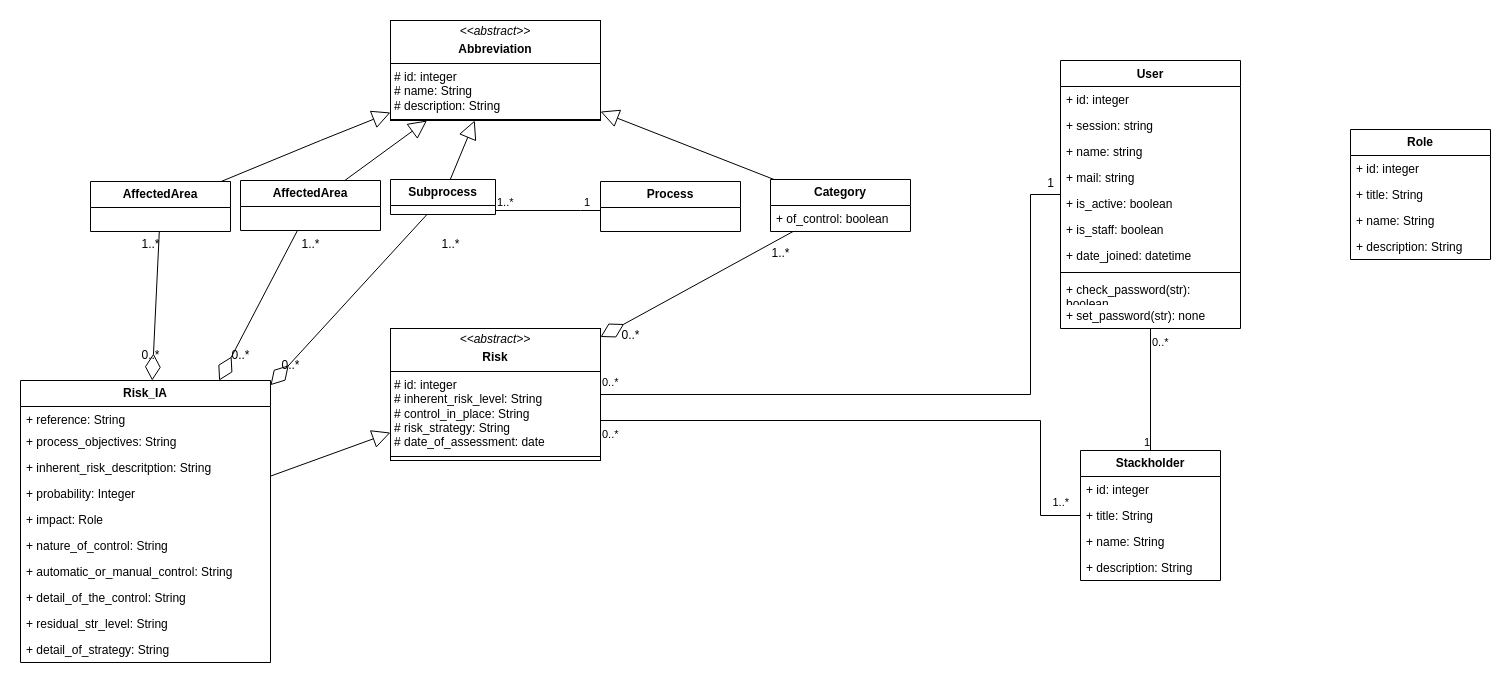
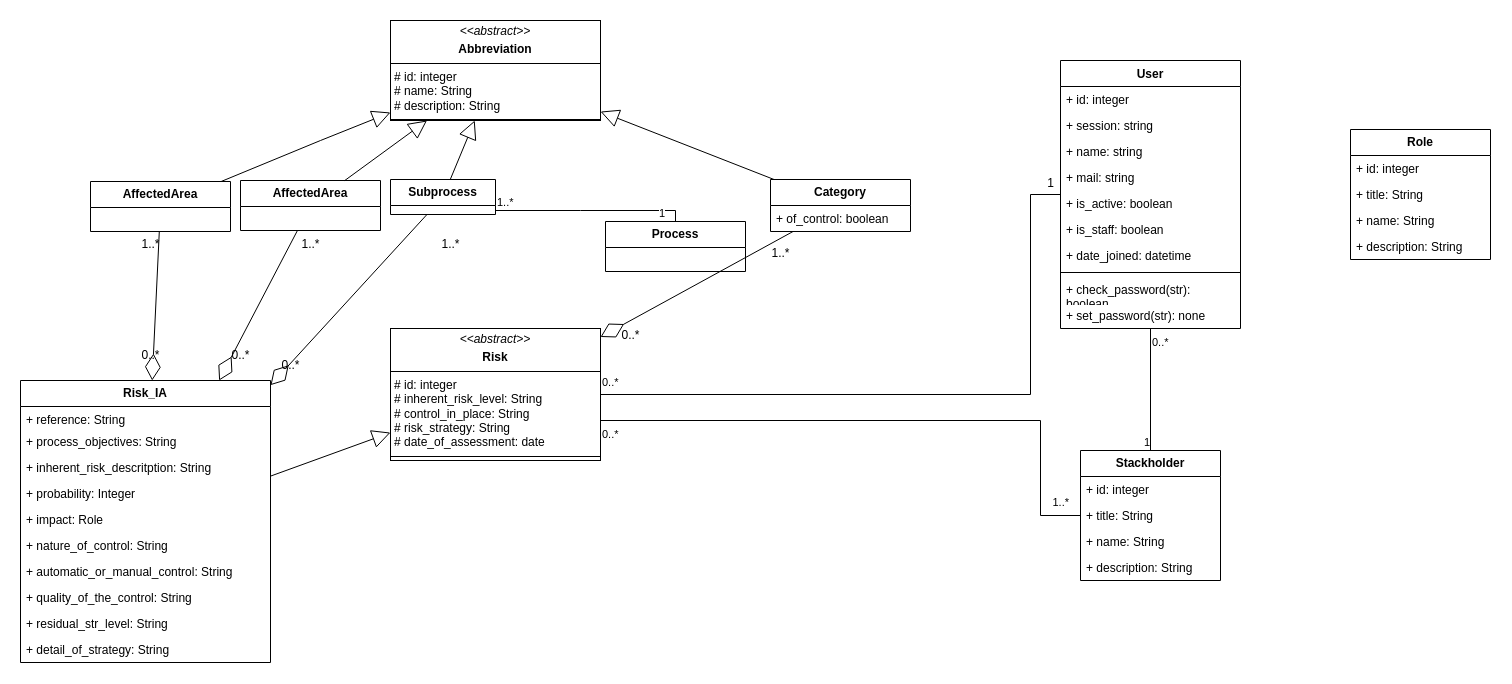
  <mxCell id="0" />
  <mxCell id="1" parent="0" />
  <mxCell id="2" value="User" style="swimlane;fontStyle=1;align=center;verticalAlign=top;childLayout=stackLayout;horizontal=1;startSize=26;horizontalStack=0;resizeParent=1;resizeParentMax=0;resizeLast=0;collapsible=1;marginBottom=0;whiteSpace=wrap;html=1;" vertex="1" parent="1"><mxGeometry x="1060" y="60" width="180" height="268" as="geometry" /></mxCell>
  <mxCell id="3" value="+ id: integer" style="text;strokeColor=none;fillColor=none;align=left;verticalAlign=top;spacingLeft=4;spacingRight=4;overflow=hidden;rotatable=0;points=[[0,0.5],[1,0.5]];portConstraint=eastwest;whiteSpace=wrap;html=1;" vertex="1" parent="2"><mxGeometry y="26" width="180" height="26" as="geometry" /></mxCell>
  <mxCell id="4" value="+ session: string" style="text;strokeColor=none;fillColor=none;align=left;verticalAlign=top;spacingLeft=4;spacingRight=4;overflow=hidden;rotatable=0;points=[[0,0.5],[1,0.5]];portConstraint=eastwest;whiteSpace=wrap;html=1;" vertex="1" parent="2"><mxGeometry y="52" width="180" height="26" as="geometry" /></mxCell>
  <mxCell id="5" value="+ name: string" style="text;strokeColor=none;fillColor=none;align=left;verticalAlign=top;spacingLeft=4;spacingRight=4;overflow=hidden;rotatable=0;points=[[0,0.5],[1,0.5]];portConstraint=eastwest;whiteSpace=wrap;html=1;" vertex="1" parent="2"><mxGeometry y="78" width="180" height="26" as="geometry" /></mxCell>
  <mxCell id="6" value="+ mail: string" style="text;strokeColor=none;fillColor=none;align=left;verticalAlign=top;spacingLeft=4;spacingRight=4;overflow=hidden;rotatable=0;points=[[0,0.5],[1,0.5]];portConstraint=eastwest;whiteSpace=wrap;html=1;" vertex="1" parent="2"><mxGeometry y="104" width="180" height="26" as="geometry" /></mxCell>
  <mxCell id="7" value="+ is_active: boolean" style="text;strokeColor=none;fillColor=none;align=left;verticalAlign=top;spacingLeft=4;spacingRight=4;overflow=hidden;rotatable=0;points=[[0,0.5],[1,0.5]];portConstraint=eastwest;whiteSpace=wrap;html=1;" vertex="1" parent="2"><mxGeometry y="130" width="180" height="26" as="geometry" /></mxCell>
  <mxCell id="8" value="+ is_staff: boolean" style="text;strokeColor=none;fillColor=none;align=left;verticalAlign=top;spacingLeft=4;spacingRight=4;overflow=hidden;rotatable=0;points=[[0,0.5],[1,0.5]];portConstraint=eastwest;whiteSpace=wrap;html=1;" vertex="1" parent="2"><mxGeometry y="156" width="180" height="26" as="geometry" /></mxCell>
  <mxCell id="9" value="+ date_joined: datetime" style="text;strokeColor=none;fillColor=none;align=left;verticalAlign=top;spacingLeft=4;spacingRight=4;overflow=hidden;rotatable=0;points=[[0,0.5],[1,0.5]];portConstraint=eastwest;whiteSpace=wrap;html=1;" vertex="1" parent="2"><mxGeometry y="182" width="180" height="26" as="geometry" /></mxCell>
  <mxCell id="10" value="" style="line;strokeWidth=1;fillColor=none;align=left;verticalAlign=middle;spacingTop=-1;spacingLeft=3;spacingRight=3;rotatable=0;labelPosition=right;points=[];portConstraint=eastwest;strokeColor=inherit;" vertex="1" parent="2"><mxGeometry y="208" width="180" height="8" as="geometry" /></mxCell>
  <mxCell id="11" value="+ check_password(str): boolean" style="text;strokeColor=none;fillColor=none;align=left;verticalAlign=top;spacingLeft=4;spacingRight=4;overflow=hidden;rotatable=0;points=[[0,0.5],[1,0.5]];portConstraint=eastwest;whiteSpace=wrap;html=1;" vertex="1" parent="2"><mxGeometry y="216" width="180" height="26" as="geometry" /></mxCell>
  <mxCell id="12" value="+ set_password(str): none" style="text;strokeColor=none;fillColor=none;align=left;verticalAlign=top;spacingLeft=4;spacingRight=4;overflow=hidden;rotatable=0;points=[[0,0.5],[1,0.5]];portConstraint=eastwest;whiteSpace=wrap;html=1;" vertex="1" parent="2"><mxGeometry y="242" width="180" height="26" as="geometry" /></mxCell>
  <mxCell id="13" value="&lt;b&gt;Role&lt;/b&gt;" style="swimlane;fontStyle=0;childLayout=stackLayout;horizontal=1;startSize=26;fillColor=none;horizontalStack=0;resizeParent=1;resizeParentMax=0;resizeLast=0;collapsible=1;marginBottom=0;whiteSpace=wrap;html=1;" vertex="1" parent="1"><mxGeometry x="1350" y="129" width="140" height="130" as="geometry" /></mxCell>
  <mxCell id="14" value="+ id: integer" style="text;strokeColor=none;fillColor=none;align=left;verticalAlign=top;spacingLeft=4;spacingRight=4;overflow=hidden;rotatable=0;points=[[0,0.5],[1,0.5]];portConstraint=eastwest;whiteSpace=wrap;html=1;" vertex="1" parent="13"><mxGeometry y="26" width="140" height="26" as="geometry" /></mxCell>
  <mxCell id="15" value="+ title: String" style="text;strokeColor=none;fillColor=none;align=left;verticalAlign=top;spacingLeft=4;spacingRight=4;overflow=hidden;rotatable=0;points=[[0,0.5],[1,0.5]];portConstraint=eastwest;whiteSpace=wrap;html=1;" vertex="1" parent="13"><mxGeometry y="52" width="140" height="26" as="geometry" /></mxCell>
  <mxCell id="16" value="+ name: String" style="text;strokeColor=none;fillColor=none;align=left;verticalAlign=top;spacingLeft=4;spacingRight=4;overflow=hidden;rotatable=0;points=[[0,0.5],[1,0.5]];portConstraint=eastwest;whiteSpace=wrap;html=1;" vertex="1" parent="13"><mxGeometry y="78" width="140" height="26" as="geometry" /></mxCell>
  <mxCell id="17" value="+ description: String" style="text;strokeColor=none;fillColor=none;align=left;verticalAlign=top;spacingLeft=4;spacingRight=4;overflow=hidden;rotatable=0;points=[[0,0.5],[1,0.5]];portConstraint=eastwest;whiteSpace=wrap;html=1;" vertex="1" parent="13"><mxGeometry y="104" width="140" height="26" as="geometry" /></mxCell>
  <mxCell id="18" value="&lt;b&gt;Stackholder&lt;/b&gt;" style="swimlane;fontStyle=0;childLayout=stackLayout;horizontal=1;startSize=26;fillColor=none;horizontalStack=0;resizeParent=1;resizeParentMax=0;resizeLast=0;collapsible=1;marginBottom=0;whiteSpace=wrap;html=1;" vertex="1" parent="1"><mxGeometry x="1080" y="450" width="140" height="130" as="geometry" /></mxCell>
  <mxCell id="19" value="+ id: integer" style="text;strokeColor=none;fillColor=none;align=left;verticalAlign=top;spacingLeft=4;spacingRight=4;overflow=hidden;rotatable=0;points=[[0,0.5],[1,0.5]];portConstraint=eastwest;whiteSpace=wrap;html=1;" vertex="1" parent="18"><mxGeometry y="26" width="140" height="26" as="geometry" /></mxCell>
  <mxCell id="20" value="+ title: String" style="text;strokeColor=none;fillColor=none;align=left;verticalAlign=top;spacingLeft=4;spacingRight=4;overflow=hidden;rotatable=0;points=[[0,0.5],[1,0.5]];portConstraint=eastwest;whiteSpace=wrap;html=1;" vertex="1" parent="18"><mxGeometry y="52" width="140" height="26" as="geometry" /></mxCell>
  <mxCell id="21" value="+ name: String" style="text;strokeColor=none;fillColor=none;align=left;verticalAlign=top;spacingLeft=4;spacingRight=4;overflow=hidden;rotatable=0;points=[[0,0.5],[1,0.5]];portConstraint=eastwest;whiteSpace=wrap;html=1;" vertex="1" parent="18"><mxGeometry y="78" width="140" height="26" as="geometry" /></mxCell>
  <mxCell id="22" value="+ description: String" style="text;strokeColor=none;fillColor=none;align=left;verticalAlign=top;spacingLeft=4;spacingRight=4;overflow=hidden;rotatable=0;points=[[0,0.5],[1,0.5]];portConstraint=eastwest;whiteSpace=wrap;html=1;" vertex="1" parent="18"><mxGeometry y="104" width="140" height="26" as="geometry" /></mxCell>
  <mxCell id="23" value="" style="endArrow=none;html=1;edgeStyle=orthogonalEdgeStyle;rounded=0;" edge="1" parent="1" source="2" target="18"><mxGeometry relative="1" as="geometry"><mxPoint x="1149.5" y="340" as="sourcePoint" /><mxPoint x="1149.56" y="462.01" as="targetPoint" /></mxGeometry></mxCell>
  <mxCell id="24" value="0..*" style="edgeLabel;resizable=0;html=1;align=left;verticalAlign=bottom;" connectable="0" vertex="1" parent="23"><mxGeometry x="-1" relative="1" as="geometry"><mxPoint y="22" as="offset" /></mxGeometry></mxCell>
  <mxCell id="25" value="1" style="edgeLabel;resizable=0;html=1;align=right;verticalAlign=bottom;" connectable="0" vertex="1" parent="23"><mxGeometry x="1" relative="1" as="geometry" /></mxCell>
  <mxCell id="26" value="&lt;p style=&quot;margin:0px;margin-top:4px;text-align:center;&quot;&gt;&lt;i&gt;&amp;lt;&amp;lt;abstract&amp;gt;&amp;gt;&lt;/i&gt;&lt;b&gt;&lt;br&gt;&lt;/b&gt;&lt;/p&gt;&lt;p style=&quot;margin:0px;margin-top:4px;text-align:center;&quot;&gt;&lt;b&gt;Risk&lt;/b&gt;&lt;br&gt;&lt;/p&gt;&lt;hr size=&quot;1&quot; style=&quot;border-style:solid;&quot;&gt;&lt;p style=&quot;margin:0px;margin-left:4px;&quot;&gt;# id: integer&lt;br&gt;# inherent_risk_level: String&lt;/p&gt;&lt;p style=&quot;margin:0px;margin-left:4px;&quot;&gt;# control_in_place: String&lt;/p&gt;&lt;p style=&quot;margin:0px;margin-left:4px;&quot;&gt;# risk_strategy: String&lt;/p&gt;&lt;p style=&quot;margin:0px;margin-left:4px;&quot;&gt;# date_of_assessment: date&lt;/p&gt;&lt;hr size=&quot;1&quot; style=&quot;border-style:solid;&quot;&gt;&lt;p style=&quot;margin:0px;margin-left:4px;&quot;&gt;&lt;br&gt;&lt;/p&gt;" style="verticalAlign=top;align=left;overflow=fill;html=1;whiteSpace=wrap;" vertex="1" parent="1"><mxGeometry x="390" y="328" width="210" height="132" as="geometry" /></mxCell>
  <mxCell id="27" value="" style="endArrow=none;html=1;edgeStyle=orthogonalEdgeStyle;rounded=0;" edge="1" parent="1" source="2" target="26"><mxGeometry relative="1" as="geometry"><mxPoint x="930" y="260" as="sourcePoint" /><mxPoint x="1030" y="410" as="targetPoint" /><Array as="points"><mxPoint x="1030" y="194" /><mxPoint x="1030" y="394" /></Array></mxGeometry></mxCell>
  <mxCell id="28" value="0..*" style="edgeLabel;resizable=0;html=1;align=left;verticalAlign=bottom;" connectable="0" vertex="1" parent="27"><mxGeometry x="-1" relative="1" as="geometry"><mxPoint x="-460" y="196" as="offset" /></mxGeometry></mxCell>
  <mxCell id="29" value="" style="endArrow=none;html=1;edgeStyle=orthogonalEdgeStyle;rounded=0;" edge="1" parent="1" source="26" target="18"><mxGeometry relative="1" as="geometry"><mxPoint x="1160" y="338" as="sourcePoint" /><mxPoint x="1160" y="460" as="targetPoint" /><Array as="points"><mxPoint x="1040" y="420" /><mxPoint x="1040" y="515" /></Array></mxGeometry></mxCell>
  <mxCell id="30" value="0..*" style="edgeLabel;resizable=0;html=1;align=left;verticalAlign=bottom;" connectable="0" vertex="1" parent="29"><mxGeometry x="-1" relative="1" as="geometry"><mxPoint y="22" as="offset" /></mxGeometry></mxCell>
  <mxCell id="31" value="1..*" style="edgeLabel;resizable=0;html=1;align=right;verticalAlign=bottom;" connectable="0" vertex="1" parent="29"><mxGeometry x="1" relative="1" as="geometry"><mxPoint x="-11" y="-5" as="offset" /></mxGeometry></mxCell>
  <mxCell id="32" value="&lt;p style=&quot;margin:0px;margin-top:4px;text-align:center;&quot;&gt;&lt;i&gt;&amp;lt;&amp;lt;abstract&amp;gt;&amp;gt;&lt;/i&gt;&lt;b&gt;&lt;br&gt;&lt;/b&gt;&lt;/p&gt;&lt;p style=&quot;margin:0px;margin-top:4px;text-align:center;&quot;&gt;&lt;b&gt;Abbreviation&lt;/b&gt;&lt;br&gt;&lt;/p&gt;&lt;hr size=&quot;1&quot; style=&quot;border-style:solid;&quot;&gt;&lt;p style=&quot;margin:0px;margin-left:4px;&quot;&gt;# id: integer&lt;br&gt;# name: String&lt;/p&gt;&lt;p style=&quot;margin:0px;margin-left:4px;&quot;&gt;# description: String&lt;/p&gt;&lt;hr size=&quot;1&quot; style=&quot;border-style:solid;&quot;&gt;" style="verticalAlign=top;align=left;overflow=fill;html=1;whiteSpace=wrap;" vertex="1" parent="1"><mxGeometry x="390" y="20" width="210" height="100" as="geometry" /></mxCell>
  <mxCell id="33" value="&lt;b&gt;Risk_IA&lt;/b&gt;" style="swimlane;fontStyle=0;childLayout=stackLayout;horizontal=1;startSize=26;fillColor=none;horizontalStack=0;resizeParent=1;resizeParentMax=0;resizeLast=0;collapsible=1;marginBottom=0;whiteSpace=wrap;html=1;" vertex="1" parent="1"><mxGeometry x="20" y="380" width="250" height="282" as="geometry" /></mxCell>
  <mxCell id="34" value="+ reference: String" style="text;strokeColor=none;fillColor=none;align=left;verticalAlign=top;spacingLeft=4;spacingRight=4;overflow=hidden;rotatable=0;points=[[0,0.5],[1,0.5]];portConstraint=eastwest;whiteSpace=wrap;html=1;" vertex="1" parent="33"><mxGeometry y="26" width="250" height="22" as="geometry" /></mxCell>
  <mxCell id="35" value="+ process_objectives: String" style="text;strokeColor=none;fillColor=none;align=left;verticalAlign=top;spacingLeft=4;spacingRight=4;overflow=hidden;rotatable=0;points=[[0,0.5],[1,0.5]];portConstraint=eastwest;whiteSpace=wrap;html=1;" vertex="1" parent="33"><mxGeometry y="48" width="250" height="26" as="geometry" /></mxCell>
  <mxCell id="36" value="+ inherent_risk_descritption: String" style="text;strokeColor=none;fillColor=none;align=left;verticalAlign=top;spacingLeft=4;spacingRight=4;overflow=hidden;rotatable=0;points=[[0,0.5],[1,0.5]];portConstraint=eastwest;whiteSpace=wrap;html=1;" vertex="1" parent="33"><mxGeometry y="74" width="250" height="26" as="geometry" /></mxCell>
  <mxCell id="37" value="+ probability: Integer" style="text;strokeColor=none;fillColor=none;align=left;verticalAlign=top;spacingLeft=4;spacingRight=4;overflow=hidden;rotatable=0;points=[[0,0.5],[1,0.5]];portConstraint=eastwest;whiteSpace=wrap;html=1;" vertex="1" parent="33"><mxGeometry y="100" width="250" height="26" as="geometry" /></mxCell>
  <mxCell id="38" value="+ impact: Role" style="text;strokeColor=none;fillColor=none;align=left;verticalAlign=top;spacingLeft=4;spacingRight=4;overflow=hidden;rotatable=0;points=[[0,0.5],[1,0.5]];portConstraint=eastwest;whiteSpace=wrap;html=1;" vertex="1" parent="33"><mxGeometry y="126" width="250" height="26" as="geometry" /></mxCell>
  <mxCell id="39" value="+ nature_of_control: String" style="text;strokeColor=none;fillColor=none;align=left;verticalAlign=top;spacingLeft=4;spacingRight=4;overflow=hidden;rotatable=0;points=[[0,0.5],[1,0.5]];portConstraint=eastwest;whiteSpace=wrap;html=1;" vertex="1" parent="33"><mxGeometry y="152" width="250" height="26" as="geometry" /></mxCell>
  <mxCell id="40" value="+ automatic_or_manual_control: String" style="text;strokeColor=none;fillColor=none;align=left;verticalAlign=top;spacingLeft=4;spacingRight=4;overflow=hidden;rotatable=0;points=[[0,0.5],[1,0.5]];portConstraint=eastwest;whiteSpace=wrap;html=1;" vertex="1" parent="33"><mxGeometry y="178" width="250" height="26" as="geometry" /></mxCell>
- <mxCell id="41" value="+ detail_of_the_control: String" style="text;strokeColor=none;fillColor=none;align=left;verticalAlign=top;spacingLeft=4;spacingRight=4;overflow=hidden;rotatable=0;points=[[0,0.5],[1,0.5]];portConstraint=eastwest;whiteSpace=wrap;html=1;" vertex="1" parent="33"><mxGeometry y="204" width="250" height="26" as="geometry" /></mxCell>
+ <mxCell id="41" value="+ quality_of_the_control: String" style="text;strokeColor=none;fillColor=none;align=left;verticalAlign=top;spacingLeft=4;spacingRight=4;overflow=hidden;rotatable=0;points=[[0,0.5],[1,0.5]];portConstraint=eastwest;whiteSpace=wrap;html=1;" vertex="1" parent="33"><mxGeometry y="204" width="250" height="26" as="geometry" /></mxCell>
  <mxCell id="42" value="+ residual_str_level: String" style="text;strokeColor=none;fillColor=none;align=left;verticalAlign=top;spacingLeft=4;spacingRight=4;overflow=hidden;rotatable=0;points=[[0,0.5],[1,0.5]];portConstraint=eastwest;whiteSpace=wrap;html=1;" vertex="1" parent="33"><mxGeometry y="230" width="250" height="26" as="geometry" /></mxCell>
  <mxCell id="43" value="+ detail_of_strategy: String" style="text;strokeColor=none;fillColor=none;align=left;verticalAlign=top;spacingLeft=4;spacingRight=4;overflow=hidden;rotatable=0;points=[[0,0.5],[1,0.5]];portConstraint=eastwest;whiteSpace=wrap;html=1;" vertex="1" parent="33"><mxGeometry y="256" width="250" height="26" as="geometry" /></mxCell>
  <mxCell id="44" value="" style="endArrow=block;endSize=16;endFill=0;html=1;rounded=0;" edge="1" parent="1" source="33" target="26"><mxGeometry width="160" relative="1" as="geometry"><mxPoint x="970" y="690" as="sourcePoint" /><mxPoint x="1130" y="690" as="targetPoint" /></mxGeometry></mxCell>
- <mxCell id="45" value="&lt;b&gt;Process&lt;/b&gt;" style="swimlane;fontStyle=0;childLayout=stackLayout;horizontal=1;startSize=26;fillColor=none;horizontalStack=0;resizeParent=1;resizeParentMax=0;resizeLast=0;collapsible=1;marginBottom=0;whiteSpace=wrap;html=1;" vertex="1" parent="1"><mxGeometry x="600" y="181" width="140" height="50" as="geometry" /></mxCell>
+ <mxCell id="45" value="&lt;b&gt;Process&lt;/b&gt;" style="swimlane;fontStyle=0;childLayout=stackLayout;horizontal=1;startSize=26;fillColor=none;horizontalStack=0;resizeParent=1;resizeParentMax=0;resizeLast=0;collapsible=1;marginBottom=0;whiteSpace=wrap;html=1;" vertex="1" parent="1"><mxGeometry x="605" y="221" width="140" height="50" as="geometry" /></mxCell>
  <mxCell id="46" value="&lt;b&gt;Subprocess&lt;/b&gt;" style="swimlane;fontStyle=0;childLayout=stackLayout;horizontal=1;startSize=26;fillColor=none;horizontalStack=0;resizeParent=1;resizeParentMax=0;resizeLast=0;collapsible=1;marginBottom=0;whiteSpace=wrap;html=1;" vertex="1" parent="1"><mxGeometry x="390" y="179" width="105" height="35" as="geometry" /></mxCell>
  <mxCell id="47" value="&lt;b&gt;AffectedArea&lt;/b&gt;" style="swimlane;fontStyle=0;childLayout=stackLayout;horizontal=1;startSize=26;fillColor=none;horizontalStack=0;resizeParent=1;resizeParentMax=0;resizeLast=0;collapsible=1;marginBottom=0;whiteSpace=wrap;html=1;" vertex="1" parent="1"><mxGeometry x="240" y="180" width="140" height="50" as="geometry" /></mxCell>
  <mxCell id="48" value="&lt;b&gt;AffectedArea&lt;/b&gt;" style="swimlane;fontStyle=0;childLayout=stackLayout;horizontal=1;startSize=26;fillColor=none;horizontalStack=0;resizeParent=1;resizeParentMax=0;resizeLast=0;collapsible=1;marginBottom=0;whiteSpace=wrap;html=1;" vertex="1" parent="1"><mxGeometry x="90" y="181" width="140" height="50" as="geometry" /></mxCell>
  <mxCell id="49" value="&lt;b&gt;Category&lt;/b&gt;" style="swimlane;fontStyle=0;childLayout=stackLayout;horizontal=1;startSize=26;fillColor=none;horizontalStack=0;resizeParent=1;resizeParentMax=0;resizeLast=0;collapsible=1;marginBottom=0;whiteSpace=wrap;html=1;" vertex="1" parent="1"><mxGeometry x="770" y="179" width="140" height="52" as="geometry" /></mxCell>
  <mxCell id="50" value="+ of_control: boolean" style="text;strokeColor=none;fillColor=none;align=left;verticalAlign=top;spacingLeft=4;spacingRight=4;overflow=hidden;rotatable=0;points=[[0,0.5],[1,0.5]];portConstraint=eastwest;whiteSpace=wrap;html=1;" vertex="1" parent="49"><mxGeometry y="26" width="140" height="26" as="geometry" /></mxCell>
  <mxCell id="51" value="1" style="text;html=1;align=center;verticalAlign=middle;resizable=0;points=[];autosize=1;strokeColor=none;fillColor=none;" vertex="1" parent="1"><mxGeometry x="1035" y="168" width="30" height="30" as="geometry" /></mxCell>
  <mxCell id="52" value="" style="endArrow=none;html=1;edgeStyle=orthogonalEdgeStyle;rounded=0;" edge="1" parent="1" source="46" target="45"><mxGeometry relative="1" as="geometry"><mxPoint x="460" y="590" as="sourcePoint" /><mxPoint x="620" y="590" as="targetPoint" /><Array as="points"><mxPoint x="580" y="210" /><mxPoint x="580" y="210" /></Array></mxGeometry></mxCell>
  <mxCell id="53" value="1..*" style="edgeLabel;resizable=0;html=1;align=left;verticalAlign=bottom;" connectable="0" vertex="1" parent="52"><mxGeometry x="-1" relative="1" as="geometry" /></mxCell>
  <mxCell id="54" value="1" style="edgeLabel;resizable=0;html=1;align=right;verticalAlign=bottom;" connectable="0" vertex="1" parent="52"><mxGeometry x="1" relative="1" as="geometry"><mxPoint x="-10" as="offset" /></mxGeometry></mxCell>
  <mxCell id="55" value="" style="endArrow=block;endSize=16;endFill=0;html=1;rounded=0;" edge="1" parent="1" source="48" target="32"><mxGeometry width="160" relative="1" as="geometry"><mxPoint x="380" y="670" as="sourcePoint" /><mxPoint x="540" y="670" as="targetPoint" /><Array as="points"><mxPoint x="320" y="140" /></Array></mxGeometry></mxCell>
  <mxCell id="56" value="" style="endArrow=block;endSize=16;endFill=0;html=1;rounded=0;" edge="1" parent="1" source="46" target="32"><mxGeometry width="160" relative="1" as="geometry"><mxPoint x="231" y="191" as="sourcePoint" /><mxPoint x="400" y="122" as="targetPoint" /><Array as="points" /></mxGeometry></mxCell>
  <mxCell id="57" value="" style="endArrow=block;endSize=16;endFill=0;html=1;rounded=0;" edge="1" parent="1" source="47" target="32"><mxGeometry width="160" relative="1" as="geometry"><mxPoint x="477" y="189" as="sourcePoint" /><mxPoint x="492" y="130" as="targetPoint" /><Array as="points" /></mxGeometry></mxCell>
  <mxCell id="58" value="" style="endArrow=block;endSize=16;endFill=0;html=1;rounded=0;" edge="1" parent="1" source="49" target="32"><mxGeometry width="160" relative="1" as="geometry"><mxPoint x="477" y="189" as="sourcePoint" /><mxPoint x="492" y="130" as="targetPoint" /><Array as="points" /></mxGeometry></mxCell>
  <mxCell id="59" value="" style="endArrow=diamondThin;endFill=0;endSize=24;html=1;rounded=0;" edge="1" parent="1" source="49" target="26"><mxGeometry width="160" relative="1" as="geometry"><mxPoint x="215" y="241" as="sourcePoint" /><mxPoint x="400" y="345" as="targetPoint" /></mxGeometry></mxCell>
  <mxCell id="60" value="1..*" style="text;html=1;align=center;verticalAlign=middle;resizable=0;points=[];autosize=1;strokeColor=none;fillColor=none;" vertex="1" parent="1"><mxGeometry x="760" y="238" width="40" height="30" as="geometry" /></mxCell>
  <mxCell id="61" value="0..*" style="text;html=1;align=center;verticalAlign=middle;resizable=0;points=[];autosize=1;strokeColor=none;fillColor=none;" vertex="1" parent="1"><mxGeometry x="610" y="320" width="40" height="30" as="geometry" /></mxCell>
  <mxCell id="62" value="" style="endArrow=diamondThin;endFill=0;endSize=24;html=1;rounded=0;" edge="1" parent="1" source="48" target="33"><mxGeometry width="160" relative="1" as="geometry"><mxPoint x="183" y="223" as="sourcePoint" /><mxPoint x="-10" y="328" as="targetPoint" /></mxGeometry></mxCell>
  <mxCell id="63" value="" style="endArrow=diamondThin;endFill=0;endSize=24;html=1;rounded=0;" edge="1" parent="1" source="47" target="33"><mxGeometry width="160" relative="1" as="geometry"><mxPoint x="172" y="241" as="sourcePoint" /><mxPoint x="185" y="390" as="targetPoint" /></mxGeometry></mxCell>
  <mxCell id="64" value="" style="endArrow=diamondThin;endFill=0;endSize=24;html=1;rounded=0;" edge="1" parent="1" source="46" target="33"><mxGeometry width="160" relative="1" as="geometry"><mxPoint x="306" y="240" as="sourcePoint" /><mxPoint x="224" y="390" as="targetPoint" /></mxGeometry></mxCell>
  <mxCell id="65" value="0..*" style="text;html=1;align=center;verticalAlign=middle;resizable=0;points=[];autosize=1;strokeColor=none;fillColor=none;" vertex="1" parent="1"><mxGeometry x="270" y="350" width="40" height="30" as="geometry" /></mxCell>
  <mxCell id="66" value="1..*" style="text;html=1;align=center;verticalAlign=middle;resizable=0;points=[];autosize=1;strokeColor=none;fillColor=none;" vertex="1" parent="1"><mxGeometry x="430" y="229" width="40" height="30" as="geometry" /></mxCell>
  <mxCell id="67" value="1..*" style="text;html=1;align=center;verticalAlign=middle;resizable=0;points=[];autosize=1;strokeColor=none;fillColor=none;" vertex="1" parent="1"><mxGeometry x="290" y="229" width="40" height="30" as="geometry" /></mxCell>
  <mxCell id="68" value="0..*" style="text;html=1;align=center;verticalAlign=middle;resizable=0;points=[];autosize=1;strokeColor=none;fillColor=none;" vertex="1" parent="1"><mxGeometry x="220" y="340" width="40" height="30" as="geometry" /></mxCell>
  <mxCell id="69" value="0..*" style="text;html=1;align=center;verticalAlign=middle;resizable=0;points=[];autosize=1;strokeColor=none;fillColor=none;" vertex="1" parent="1"><mxGeometry x="130" y="340" width="40" height="30" as="geometry" /></mxCell>
  <mxCell id="70" value="1..*" style="text;html=1;align=center;verticalAlign=middle;resizable=0;points=[];autosize=1;strokeColor=none;fillColor=none;" vertex="1" parent="1"><mxGeometry x="130" y="229" width="40" height="30" as="geometry" /></mxCell>
